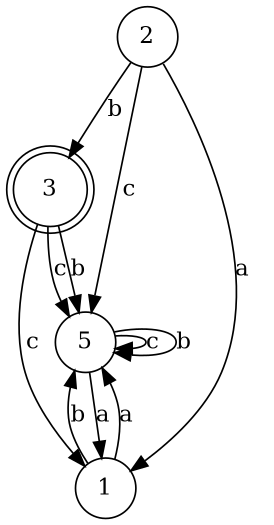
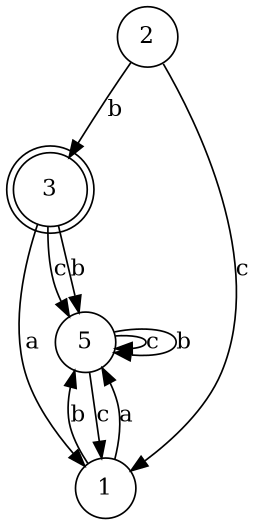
  digraph {
    node [shape=circle]
    edge [weigth=0.6]
    3 [shape=doublecircle]
    n2 [label=5]
    1
    2
    3 -> n2 [label=c]
    3 -> n2 [label=b]
-   3 -> 1 [label=c]
+   3 -> 1 [label=a]
    n2 -> n2 [label=c]
    n2 -> n2 [label=b]
-   n2 -> 1 [label=a]
+   n2 -> 1 [label=c]
    1 -> n2 [label=a]
    1 -> n2 [label=b]
    2 -> 3 [label=b]
-   2 -> n2 [label=c]
-   2 -> 1 [label=a]
+   2 -> 1 [label=c]
  }
